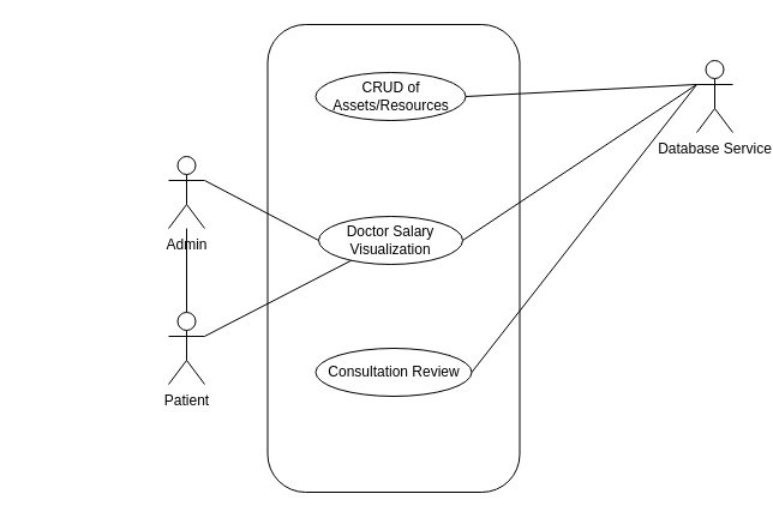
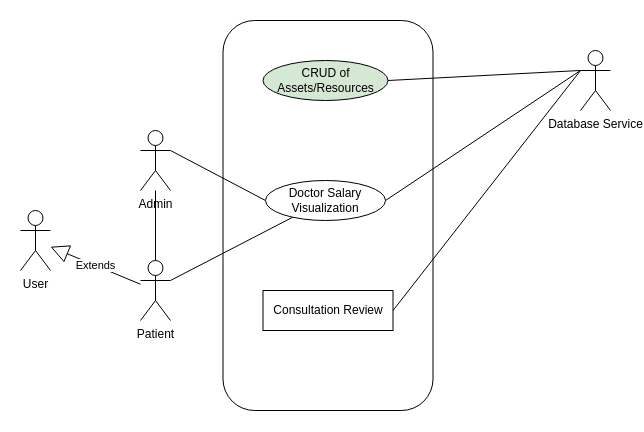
  <mxCell id="0" />
  <mxCell id="1" parent="0" />
+ <mxCell id="2" value="User" style="shape=umlActor;verticalLabelPosition=bottom;verticalAlign=top;html=1;outlineConnect=0;" parent="1" vertex="1"><mxGeometry x="20" y="210" width="30" height="60" as="geometry" /></mxCell>
  <mxCell id="3" value="Admin" style="shape=umlActor;verticalLabelPosition=bottom;verticalAlign=top;html=1;outlineConnect=0;" parent="1" vertex="1"><mxGeometry x="140" y="130" width="30" height="60" as="geometry" /></mxCell>
  <mxCell id="4" value="&lt;div&gt;Patient&lt;/div&gt;" style="shape=umlActor;verticalLabelPosition=bottom;verticalAlign=top;html=1;outlineConnect=0;" parent="1" vertex="1"><mxGeometry x="140" y="260" width="30" height="60" as="geometry" /></mxCell>
+ <mxCell id="5" value="Extends" style="endArrow=block;endSize=16;endFill=0;html=1;rounded=0;" parent="1" source="4" target="2" edge="1"><mxGeometry width="160" relative="1" as="geometry"><mxPoint x="240" y="280" as="sourcePoint" /><mxPoint x="400" y="280" as="targetPoint" /></mxGeometry></mxCell>
  <mxCell id="6" value="" style="rounded=1;whiteSpace=wrap;html=1;" parent="1" vertex="1"><mxGeometry x="222.5" y="20" width="210" height="390" as="geometry" /></mxCell>
- <mxCell id="7" value="CRUD of Assets/Resources" style="ellipse;whiteSpace=wrap;html=1;" parent="1" vertex="1"><mxGeometry x="262.5" y="60" width="125" height="40" as="geometry" /></mxCell>
+ <mxCell id="7" value="CRUD of Assets/Resources" style="ellipse;whiteSpace=wrap;html=1;fillColor=#d5e8d4;" parent="1" vertex="1"><mxGeometry x="262.5" y="60" width="125" height="40" as="geometry" /></mxCell>
  <mxCell id="8" value="" style="endArrow=none;html=1;rounded=0;" parent="1" source="3" target="4" edge="1"><mxGeometry width="50" height="50" relative="1" as="geometry"><mxPoint x="270" y="290" as="sourcePoint" /><mxPoint x="170" y="110" as="targetPoint" /></mxGeometry></mxCell>
  <mxCell id="9" value="Doctor Salary Visualization" style="ellipse;whiteSpace=wrap;html=1;" parent="1" vertex="1"><mxGeometry x="265" y="180" width="120" height="40" as="geometry" /></mxCell>
  <mxCell id="10" value="" style="endArrow=none;html=1;rounded=0;entryX=0;entryY=0.5;entryDx=0;entryDy=0;" parent="1" target="9" edge="1"><mxGeometry width="50" height="50" relative="1" as="geometry"><mxPoint x="170" y="150" as="sourcePoint" /><mxPoint x="320" y="240" as="targetPoint" /></mxGeometry></mxCell>
- <mxCell id="11" value="Consultation Review" style="ellipse;whiteSpace=wrap;html=1;" parent="1" vertex="1"><mxGeometry x="262.5" y="290" width="130" height="40" as="geometry" /></mxCell>
+ <mxCell id="11" value="Consultation Review" style="whiteSpace=wrap;html=1;rounded=0;" parent="1" vertex="1"><mxGeometry x="262.5" y="290" width="130" height="40" as="geometry" /></mxCell>
  <mxCell id="12" value="" style="endArrow=none;html=1;rounded=0;exitX=1;exitY=0.333;exitDx=0;exitDy=0;exitPerimeter=0;" parent="1" source="4" target="9" edge="1"><mxGeometry width="50" height="50" relative="1" as="geometry"><mxPoint x="270" y="290" as="sourcePoint" /><mxPoint x="320" y="240" as="targetPoint" /></mxGeometry></mxCell>
  <mxCell id="13" value="Database Service" style="shape=umlActor;verticalLabelPosition=bottom;verticalAlign=top;html=1;outlineConnect=0;" parent="1" vertex="1"><mxGeometry x="580" y="50" width="30" height="60" as="geometry" /></mxCell>
  <mxCell id="14" value="" style="endArrow=none;html=1;rounded=0;exitX=1;exitY=0.5;exitDx=0;exitDy=0;entryX=0;entryY=0.333;entryDx=0;entryDy=0;entryPerimeter=0;" parent="1" source="7" target="13" edge="1"><mxGeometry width="50" height="50" relative="1" as="geometry"><mxPoint x="270" y="250" as="sourcePoint" /><mxPoint x="320" y="200" as="targetPoint" /></mxGeometry></mxCell>
  <mxCell id="15" value="" style="endArrow=none;html=1;rounded=0;entryX=1;entryY=0.5;entryDx=0;entryDy=0;" parent="1" target="9" edge="1"><mxGeometry width="50" height="50" relative="1" as="geometry"><mxPoint x="580" y="70" as="sourcePoint" /><mxPoint x="320" y="200" as="targetPoint" /></mxGeometry></mxCell>
  <mxCell id="16" value="" style="endArrow=none;html=1;rounded=0;exitX=1;exitY=0.5;exitDx=0;exitDy=0;" parent="1" source="11" edge="1"><mxGeometry width="50" height="50" relative="1" as="geometry"><mxPoint x="270" y="250" as="sourcePoint" /><mxPoint x="580" y="70" as="targetPoint" /></mxGeometry></mxCell>
